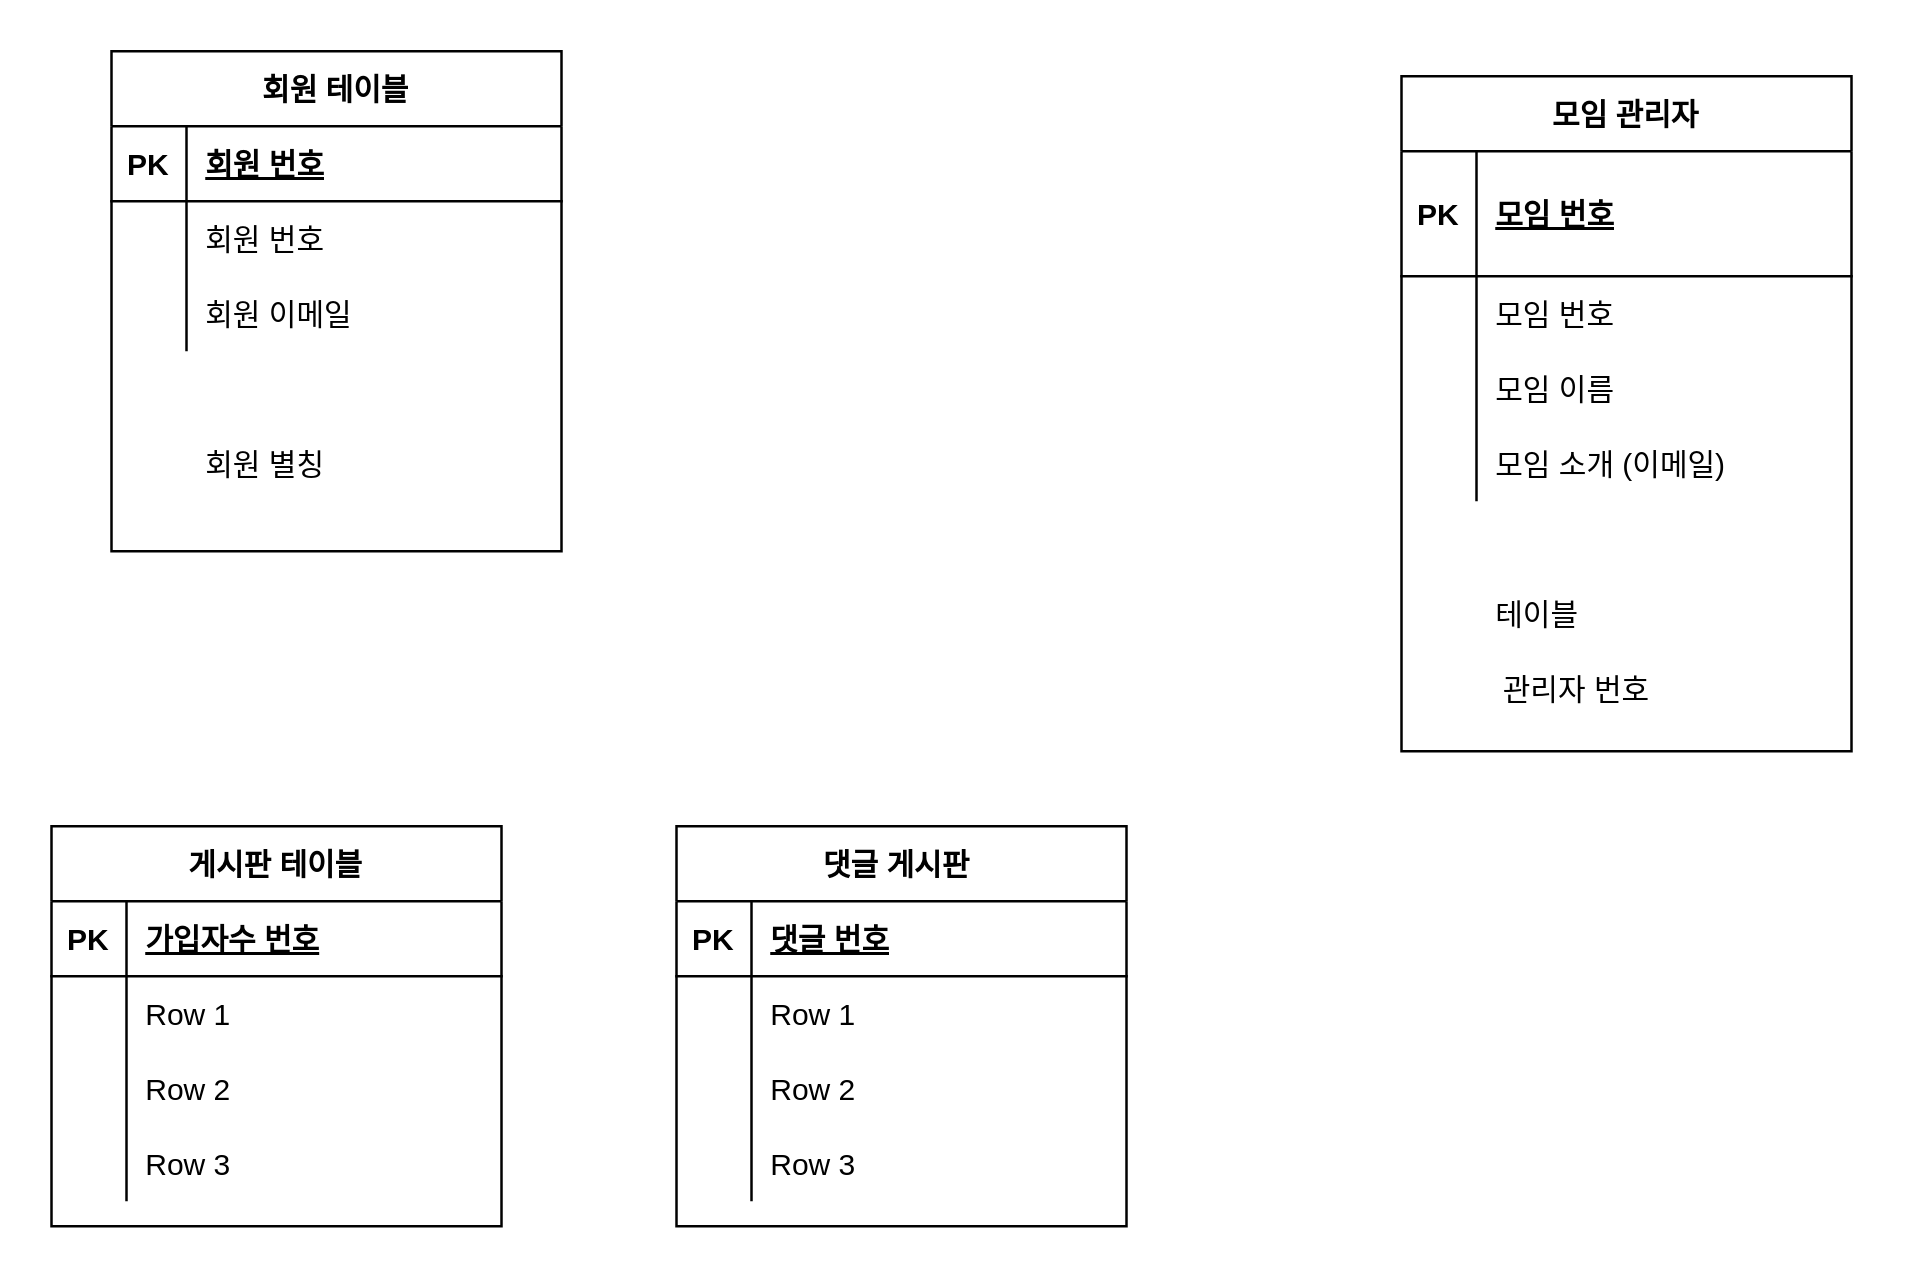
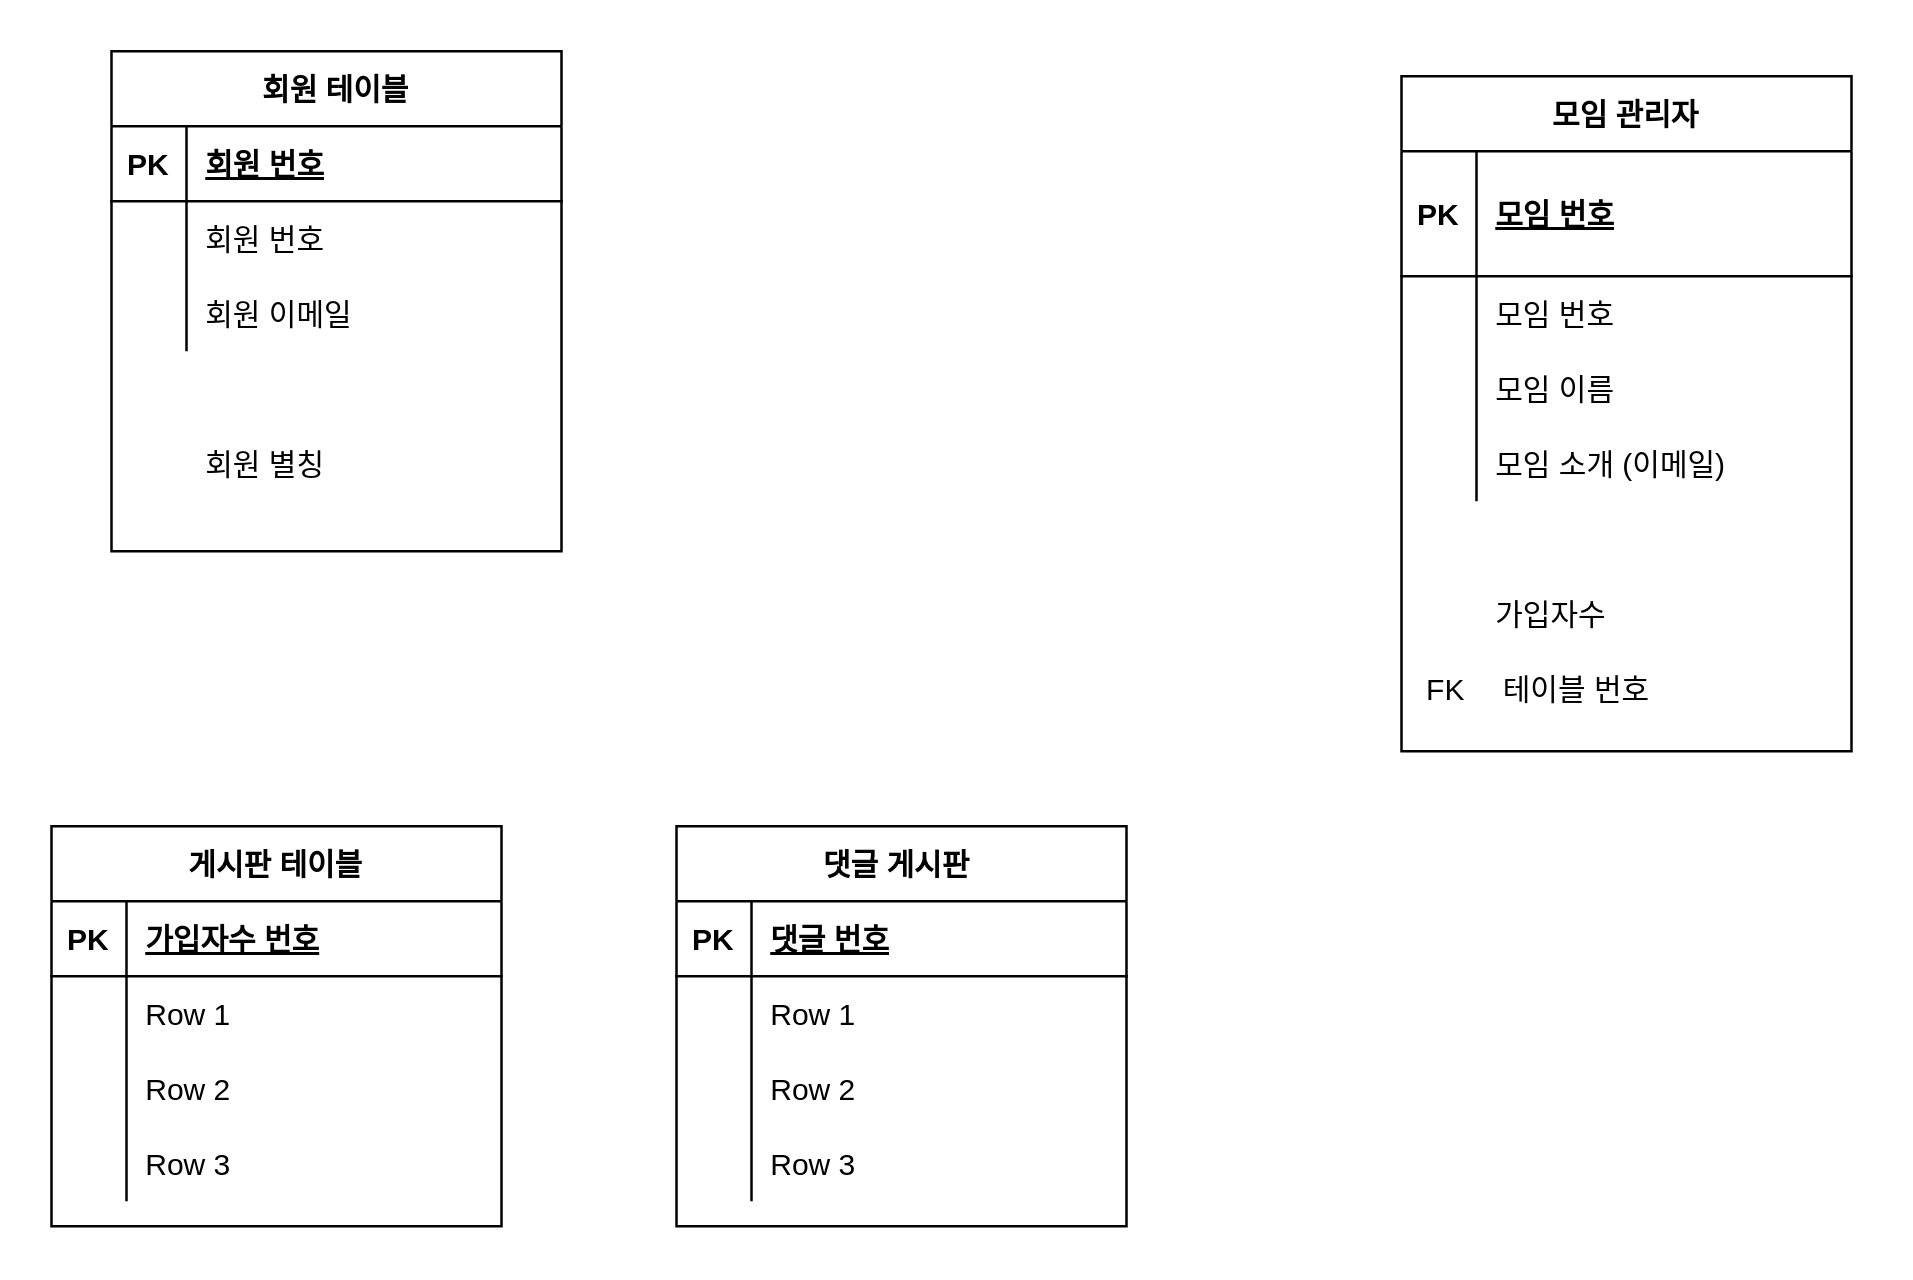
  <mxCell id="0" />
  <mxCell id="1" parent="0" />
  <mxCell id="2" value="회원 테이블" style="shape=table;startSize=30;container=1;collapsible=1;childLayout=tableLayout;fixedRows=1;rowLines=0;fontStyle=1;align=center;resizeLast=1;" vertex="1" parent="1"><mxGeometry x="44" y="20" width="180" height="200" as="geometry" /></mxCell>
  <mxCell id="3" value="" style="shape=partialRectangle;collapsible=0;dropTarget=0;pointerEvents=0;fillColor=none;top=0;left=0;bottom=1;right=0;points=[[0,0.5],[1,0.5]];portConstraint=eastwest;" vertex="1" parent="2"><mxGeometry y="30" width="180" height="30" as="geometry" /></mxCell>
  <mxCell id="4" value="PK" style="shape=partialRectangle;connectable=0;fillColor=none;top=0;left=0;bottom=0;right=0;fontStyle=1;overflow=hidden;" vertex="1" parent="3"><mxGeometry width="30" height="30" as="geometry" /></mxCell>
  <mxCell id="5" value="회원 번호" style="shape=partialRectangle;connectable=0;fillColor=none;top=0;left=0;bottom=0;right=0;align=left;spacingLeft=6;fontStyle=5;overflow=hidden;" vertex="1" parent="3"><mxGeometry x="30" width="150" height="30" as="geometry" /></mxCell>
  <mxCell id="6" value="" style="shape=partialRectangle;collapsible=0;dropTarget=0;pointerEvents=0;fillColor=none;top=0;left=0;bottom=0;right=0;points=[[0,0.5],[1,0.5]];portConstraint=eastwest;" vertex="1" parent="2"><mxGeometry y="60" width="180" height="30" as="geometry" /></mxCell>
  <mxCell id="7" value="" style="shape=partialRectangle;connectable=0;fillColor=none;top=0;left=0;bottom=0;right=0;editable=1;overflow=hidden;" vertex="1" parent="6"><mxGeometry width="30" height="30" as="geometry" /></mxCell>
  <mxCell id="8" value="회원 번호" style="shape=partialRectangle;connectable=0;fillColor=none;top=0;left=0;bottom=0;right=0;align=left;spacingLeft=6;overflow=hidden;" vertex="1" parent="6"><mxGeometry x="30" width="150" height="30" as="geometry" /></mxCell>
  <mxCell id="9" value="" style="shape=partialRectangle;collapsible=0;dropTarget=0;pointerEvents=0;fillColor=none;top=0;left=0;bottom=0;right=0;points=[[0,0.5],[1,0.5]];portConstraint=eastwest;" vertex="1" parent="2"><mxGeometry y="90" width="180" height="30" as="geometry" /></mxCell>
  <mxCell id="10" value="" style="shape=partialRectangle;connectable=0;fillColor=none;top=0;left=0;bottom=0;right=0;editable=1;overflow=hidden;" vertex="1" parent="9"><mxGeometry width="30" height="30" as="geometry" /></mxCell>
  <mxCell id="11" value="회원 이메일" style="shape=partialRectangle;connectable=0;fillColor=none;top=0;left=0;bottom=0;right=0;align=left;spacingLeft=6;overflow=hidden;" vertex="1" parent="9"><mxGeometry x="30" width="150" height="30" as="geometry" /></mxCell>
  <mxCell id="12" value="" style="shape=partialRectangle;collapsible=0;dropTarget=0;pointerEvents=0;fillColor=none;top=0;left=0;bottom=0;right=0;points=[[0,0.5],[1,0.5]];portConstraint=eastwest;" vertex="1" parent="2"><mxGeometry y="120" width="180" height="30" as="geometry" /></mxCell>
  <mxCell id="13" value="" style="shape=partialRectangle;connectable=0;fillColor=none;top=0;left=0;bottom=0;right=0;editable=1;overflow=hidden;" vertex="1" parent="12"><mxGeometry width="30" height="30" as="geometry" /></mxCell>
  <mxCell id="14" value="" style="shape=partialRectangle;collapsible=0;dropTarget=0;pointerEvents=0;fillColor=none;top=0;left=0;bottom=0;right=0;points=[[0,0.5],[1,0.5]];portConstraint=eastwest;" vertex="1" parent="1"><mxGeometry x="44" y="170" width="180" height="30" as="geometry" /></mxCell>
  <mxCell id="15" value="" style="shape=partialRectangle;connectable=0;fillColor=none;top=0;left=0;bottom=0;right=0;editable=1;overflow=hidden;" vertex="1" parent="14"><mxGeometry width="30" height="30" as="geometry" /></mxCell>
  <mxCell id="16" value="회원 별칭" style="shape=partialRectangle;connectable=0;fillColor=none;top=0;left=0;bottom=0;right=0;align=left;spacingLeft=6;overflow=hidden;" vertex="1" parent="14"><mxGeometry x="30" width="150" height="30" as="geometry" /></mxCell>
  <mxCell id="17" value="" style="group" vertex="1" connectable="0" parent="1"><mxGeometry x="560" y="30" width="183" height="270" as="geometry" /></mxCell>
  <mxCell id="18" value="모임 관리자" style="shape=table;startSize=30;container=1;collapsible=1;childLayout=tableLayout;fixedRows=1;rowLines=0;fontStyle=1;align=center;resizeLast=1;" vertex="1" parent="17"><mxGeometry width="180" height="270" as="geometry" /></mxCell>
  <mxCell id="19" value="" style="shape=partialRectangle;collapsible=0;dropTarget=0;pointerEvents=0;fillColor=none;top=0;left=0;bottom=1;right=0;points=[[0,0.5],[1,0.5]];portConstraint=eastwest;" vertex="1" parent="18"><mxGeometry y="30" width="180" height="50" as="geometry" /></mxCell>
  <mxCell id="20" value="PK" style="shape=partialRectangle;connectable=0;fillColor=none;top=0;left=0;bottom=0;right=0;fontStyle=1;overflow=hidden;" vertex="1" parent="19"><mxGeometry width="30" height="50" as="geometry" /></mxCell>
  <mxCell id="21" value="모임 번호" style="shape=partialRectangle;connectable=0;fillColor=none;top=0;left=0;bottom=0;right=0;align=left;spacingLeft=6;fontStyle=5;overflow=hidden;" vertex="1" parent="19"><mxGeometry x="30" width="150" height="50" as="geometry" /></mxCell>
  <mxCell id="22" value="" style="shape=partialRectangle;collapsible=0;dropTarget=0;pointerEvents=0;fillColor=none;top=0;left=0;bottom=0;right=0;points=[[0,0.5],[1,0.5]];portConstraint=eastwest;" vertex="1" parent="18"><mxGeometry y="80" width="180" height="30" as="geometry" /></mxCell>
  <mxCell id="23" value="" style="shape=partialRectangle;connectable=0;fillColor=none;top=0;left=0;bottom=0;right=0;editable=1;overflow=hidden;" vertex="1" parent="22"><mxGeometry width="30" height="30" as="geometry" /></mxCell>
  <mxCell id="24" value="모임 번호" style="shape=partialRectangle;connectable=0;fillColor=none;top=0;left=0;bottom=0;right=0;align=left;spacingLeft=6;overflow=hidden;" vertex="1" parent="22"><mxGeometry x="30" width="150" height="30" as="geometry" /></mxCell>
  <mxCell id="25" value="" style="shape=partialRectangle;collapsible=0;dropTarget=0;pointerEvents=0;fillColor=none;top=0;left=0;bottom=0;right=0;points=[[0,0.5],[1,0.5]];portConstraint=eastwest;" vertex="1" parent="18"><mxGeometry y="110" width="180" height="30" as="geometry" /></mxCell>
  <mxCell id="26" value="" style="shape=partialRectangle;connectable=0;fillColor=none;top=0;left=0;bottom=0;right=0;editable=1;overflow=hidden;" vertex="1" parent="25"><mxGeometry width="30" height="30" as="geometry" /></mxCell>
  <mxCell id="27" value="모임 이름" style="shape=partialRectangle;connectable=0;fillColor=none;top=0;left=0;bottom=0;right=0;align=left;spacingLeft=6;overflow=hidden;" vertex="1" parent="25"><mxGeometry x="30" width="150" height="30" as="geometry" /></mxCell>
  <mxCell id="28" value="" style="shape=partialRectangle;collapsible=0;dropTarget=0;pointerEvents=0;fillColor=none;top=0;left=0;bottom=0;right=0;points=[[0,0.5],[1,0.5]];portConstraint=eastwest;" vertex="1" parent="18"><mxGeometry y="140" width="180" height="30" as="geometry" /></mxCell>
  <mxCell id="29" value="" style="shape=partialRectangle;connectable=0;fillColor=none;top=0;left=0;bottom=0;right=0;editable=1;overflow=hidden;" vertex="1" parent="28"><mxGeometry width="30" height="30" as="geometry" /></mxCell>
  <mxCell id="30" value="모임 소개 (이메일)" style="shape=partialRectangle;connectable=0;fillColor=none;top=0;left=0;bottom=0;right=0;align=left;spacingLeft=6;overflow=hidden;" vertex="1" parent="28"><mxGeometry x="30" width="150" height="30" as="geometry" /></mxCell>
  <mxCell id="31" value="" style="shape=partialRectangle;collapsible=0;dropTarget=0;pointerEvents=0;fillColor=none;top=0;left=0;bottom=0;right=0;points=[[0,0.5],[1,0.5]];portConstraint=eastwest;" vertex="1" parent="17"><mxGeometry y="170" width="180" height="30" as="geometry" /></mxCell>
  <mxCell id="32" value="" style="shape=partialRectangle;connectable=0;fillColor=none;top=0;left=0;bottom=0;right=0;editable=1;overflow=hidden;" vertex="1" parent="31"><mxGeometry width="30" height="30" as="geometry" /></mxCell>
  <mxCell id="33" value="" style="shape=partialRectangle;collapsible=0;dropTarget=0;pointerEvents=0;fillColor=none;top=0;left=0;bottom=0;right=0;points=[[0,0.5],[1,0.5]];portConstraint=eastwest;" vertex="1" parent="17"><mxGeometry y="200" width="180" height="30" as="geometry" /></mxCell>
  <mxCell id="34" value="" style="shape=partialRectangle;connectable=0;fillColor=none;top=0;left=0;bottom=0;right=0;editable=1;overflow=hidden;" vertex="1" parent="33"><mxGeometry width="30" height="30" as="geometry" /></mxCell>
- <mxCell id="35" value="테이블" style="shape=partialRectangle;connectable=0;fillColor=none;top=0;left=0;bottom=0;right=0;align=left;spacingLeft=6;overflow=hidden;" vertex="1" parent="33"><mxGeometry x="30" width="150" height="30" as="geometry" /></mxCell>
+ <mxCell id="35" value="가입자수" style="shape=partialRectangle;connectable=0;fillColor=none;top=0;left=0;bottom=0;right=0;align=left;spacingLeft=6;overflow=hidden;" vertex="1" parent="33"><mxGeometry x="30" width="150" height="30" as="geometry" /></mxCell>
  <mxCell id="36" value="" style="shape=partialRectangle;collapsible=0;dropTarget=0;pointerEvents=0;fillColor=none;top=0;left=0;bottom=0;right=0;points=[[0,0.5],[1,0.5]];portConstraint=eastwest;" vertex="1" parent="17"><mxGeometry x="3" y="230" width="180" height="30" as="geometry" /></mxCell>
- <mxCell id="38" value="관리자 번호" style="shape=partialRectangle;connectable=0;fillColor=none;top=0;left=0;bottom=0;right=0;align=left;spacingLeft=6;overflow=hidden;" vertex="1" parent="36"><mxGeometry x="30" width="150" height="30" as="geometry" /></mxCell>
+ <mxCell id="37" value="FK" style="shape=partialRectangle;connectable=0;fillColor=none;top=0;left=0;bottom=0;right=0;editable=1;overflow=hidden;" vertex="1" parent="36"><mxGeometry width="30" height="30" as="geometry" /></mxCell>
+ <mxCell id="38" value="테이블 번호" style="shape=partialRectangle;connectable=0;fillColor=none;top=0;left=0;bottom=0;right=0;align=left;spacingLeft=6;overflow=hidden;" vertex="1" parent="36"><mxGeometry x="30" width="150" height="30" as="geometry" /></mxCell>
  <mxCell id="39" value="게시판 테이블" style="shape=table;startSize=30;container=1;collapsible=1;childLayout=tableLayout;fixedRows=1;rowLines=0;fontStyle=1;align=center;resizeLast=1;" vertex="1" parent="1"><mxGeometry x="20" y="330" width="180" height="160" as="geometry" /></mxCell>
  <mxCell id="40" value="" style="shape=partialRectangle;collapsible=0;dropTarget=0;pointerEvents=0;fillColor=none;top=0;left=0;bottom=1;right=0;points=[[0,0.5],[1,0.5]];portConstraint=eastwest;" vertex="1" parent="39"><mxGeometry y="30" width="180" height="30" as="geometry" /></mxCell>
  <mxCell id="41" value="PK" style="shape=partialRectangle;connectable=0;fillColor=none;top=0;left=0;bottom=0;right=0;fontStyle=1;overflow=hidden;" vertex="1" parent="40"><mxGeometry width="30" height="30" as="geometry" /></mxCell>
  <mxCell id="42" value="가입자수 번호" style="shape=partialRectangle;connectable=0;fillColor=none;top=0;left=0;bottom=0;right=0;align=left;spacingLeft=6;fontStyle=5;overflow=hidden;" vertex="1" parent="40"><mxGeometry x="30" width="150" height="30" as="geometry" /></mxCell>
  <mxCell id="43" value="" style="shape=partialRectangle;collapsible=0;dropTarget=0;pointerEvents=0;fillColor=none;top=0;left=0;bottom=0;right=0;points=[[0,0.5],[1,0.5]];portConstraint=eastwest;" vertex="1" parent="39"><mxGeometry y="60" width="180" height="30" as="geometry" /></mxCell>
  <mxCell id="44" value="" style="shape=partialRectangle;connectable=0;fillColor=none;top=0;left=0;bottom=0;right=0;editable=1;overflow=hidden;" vertex="1" parent="43"><mxGeometry width="30" height="30" as="geometry" /></mxCell>
  <mxCell id="45" value="Row 1" style="shape=partialRectangle;connectable=0;fillColor=none;top=0;left=0;bottom=0;right=0;align=left;spacingLeft=6;overflow=hidden;" vertex="1" parent="43"><mxGeometry x="30" width="150" height="30" as="geometry" /></mxCell>
  <mxCell id="46" value="" style="shape=partialRectangle;collapsible=0;dropTarget=0;pointerEvents=0;fillColor=none;top=0;left=0;bottom=0;right=0;points=[[0,0.5],[1,0.5]];portConstraint=eastwest;" vertex="1" parent="39"><mxGeometry y="90" width="180" height="30" as="geometry" /></mxCell>
  <mxCell id="47" value="" style="shape=partialRectangle;connectable=0;fillColor=none;top=0;left=0;bottom=0;right=0;editable=1;overflow=hidden;" vertex="1" parent="46"><mxGeometry width="30" height="30" as="geometry" /></mxCell>
  <mxCell id="48" value="Row 2" style="shape=partialRectangle;connectable=0;fillColor=none;top=0;left=0;bottom=0;right=0;align=left;spacingLeft=6;overflow=hidden;" vertex="1" parent="46"><mxGeometry x="30" width="150" height="30" as="geometry" /></mxCell>
  <mxCell id="49" value="" style="shape=partialRectangle;collapsible=0;dropTarget=0;pointerEvents=0;fillColor=none;top=0;left=0;bottom=0;right=0;points=[[0,0.5],[1,0.5]];portConstraint=eastwest;" vertex="1" parent="39"><mxGeometry y="120" width="180" height="30" as="geometry" /></mxCell>
  <mxCell id="50" value="" style="shape=partialRectangle;connectable=0;fillColor=none;top=0;left=0;bottom=0;right=0;editable=1;overflow=hidden;" vertex="1" parent="49"><mxGeometry width="30" height="30" as="geometry" /></mxCell>
  <mxCell id="51" value="Row 3" style="shape=partialRectangle;connectable=0;fillColor=none;top=0;left=0;bottom=0;right=0;align=left;spacingLeft=6;overflow=hidden;" vertex="1" parent="49"><mxGeometry x="30" width="150" height="30" as="geometry" /></mxCell>
  <mxCell id="52" value="댓글 게시판 " style="shape=table;startSize=30;container=1;collapsible=1;childLayout=tableLayout;fixedRows=1;rowLines=0;fontStyle=1;align=center;resizeLast=1;" vertex="1" parent="1"><mxGeometry x="270" y="330" width="180" height="160" as="geometry" /></mxCell>
  <mxCell id="53" value="" style="shape=partialRectangle;collapsible=0;dropTarget=0;pointerEvents=0;fillColor=none;top=0;left=0;bottom=1;right=0;points=[[0,0.5],[1,0.5]];portConstraint=eastwest;" vertex="1" parent="52"><mxGeometry y="30" width="180" height="30" as="geometry" /></mxCell>
  <mxCell id="54" value="PK" style="shape=partialRectangle;connectable=0;fillColor=none;top=0;left=0;bottom=0;right=0;fontStyle=1;overflow=hidden;" vertex="1" parent="53"><mxGeometry width="30" height="30" as="geometry" /></mxCell>
  <mxCell id="55" value="댓글 번호" style="shape=partialRectangle;connectable=0;fillColor=none;top=0;left=0;bottom=0;right=0;align=left;spacingLeft=6;fontStyle=5;overflow=hidden;" vertex="1" parent="53"><mxGeometry x="30" width="150" height="30" as="geometry" /></mxCell>
  <mxCell id="56" value="" style="shape=partialRectangle;collapsible=0;dropTarget=0;pointerEvents=0;fillColor=none;top=0;left=0;bottom=0;right=0;points=[[0,0.5],[1,0.5]];portConstraint=eastwest;" vertex="1" parent="52"><mxGeometry y="60" width="180" height="30" as="geometry" /></mxCell>
  <mxCell id="57" value="" style="shape=partialRectangle;connectable=0;fillColor=none;top=0;left=0;bottom=0;right=0;editable=1;overflow=hidden;" vertex="1" parent="56"><mxGeometry width="30" height="30" as="geometry" /></mxCell>
  <mxCell id="58" value="Row 1" style="shape=partialRectangle;connectable=0;fillColor=none;top=0;left=0;bottom=0;right=0;align=left;spacingLeft=6;overflow=hidden;" vertex="1" parent="56"><mxGeometry x="30" width="150" height="30" as="geometry" /></mxCell>
  <mxCell id="59" value="" style="shape=partialRectangle;collapsible=0;dropTarget=0;pointerEvents=0;fillColor=none;top=0;left=0;bottom=0;right=0;points=[[0,0.5],[1,0.5]];portConstraint=eastwest;" vertex="1" parent="52"><mxGeometry y="90" width="180" height="30" as="geometry" /></mxCell>
  <mxCell id="60" value="" style="shape=partialRectangle;connectable=0;fillColor=none;top=0;left=0;bottom=0;right=0;editable=1;overflow=hidden;" vertex="1" parent="59"><mxGeometry width="30" height="30" as="geometry" /></mxCell>
  <mxCell id="61" value="Row 2" style="shape=partialRectangle;connectable=0;fillColor=none;top=0;left=0;bottom=0;right=0;align=left;spacingLeft=6;overflow=hidden;" vertex="1" parent="59"><mxGeometry x="30" width="150" height="30" as="geometry" /></mxCell>
  <mxCell id="62" value="" style="shape=partialRectangle;collapsible=0;dropTarget=0;pointerEvents=0;fillColor=none;top=0;left=0;bottom=0;right=0;points=[[0,0.5],[1,0.5]];portConstraint=eastwest;" vertex="1" parent="52"><mxGeometry y="120" width="180" height="30" as="geometry" /></mxCell>
  <mxCell id="63" value="" style="shape=partialRectangle;connectable=0;fillColor=none;top=0;left=0;bottom=0;right=0;editable=1;overflow=hidden;" vertex="1" parent="62"><mxGeometry width="30" height="30" as="geometry" /></mxCell>
  <mxCell id="64" value="Row 3" style="shape=partialRectangle;connectable=0;fillColor=none;top=0;left=0;bottom=0;right=0;align=left;spacingLeft=6;overflow=hidden;" vertex="1" parent="62"><mxGeometry x="30" width="150" height="30" as="geometry" /></mxCell>
